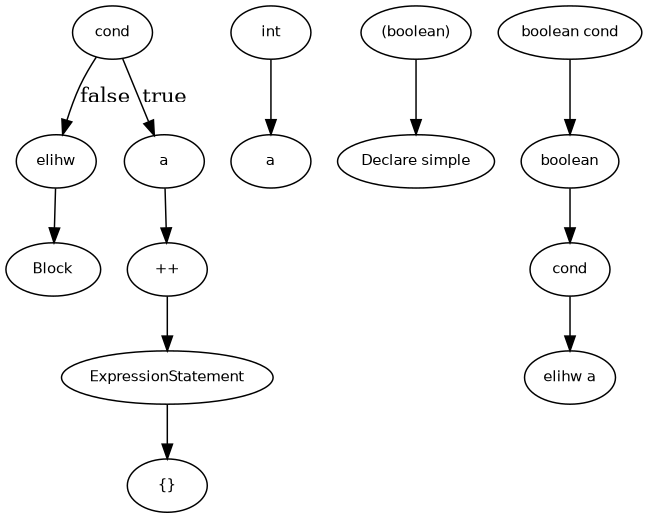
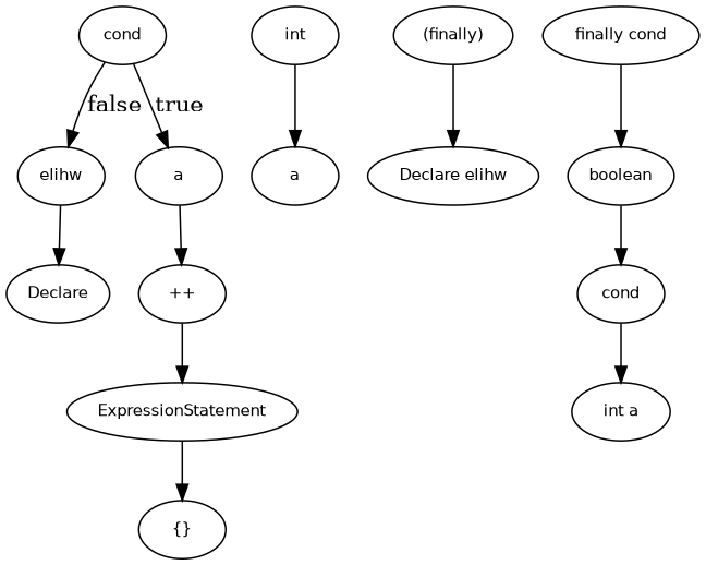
  digraph {
    node [fontname=Helvetica fontsize=10]
    n1 [label=elihw]
-   n2 [label=Block]
+   n2 [label=Declare]
    n3 [label=cond]
    n4 [label=a]
    n5 [label=a]
-   n6 [label="(boolean)"]
-   n7 [label="Declare simple"]
+   n6 [label="(finally)"]
+   n7 [label="Declare elihw"]
    n8 [label=int]
    n9 [label="++"]
    n10 [label=ExpressionStatement]
-   n11 [label="elihw a"]
+   n11 [label="int a"]
    n12 [label="{}"]
    n13 [label=cond]
    n14 [label=boolean]
-   n15 [label="boolean cond"]
+   n15 [label="finally cond"]
    n1 -> n2
    n3 -> n1 [label=false]
    n3 -> n4 [label=true]
    n4 -> n9
    n6 -> n7
    n8 -> n5
    n9 -> n10
    n10 -> n12
    n13 -> n11
    n14 -> n13
    n15 -> n14
  }
